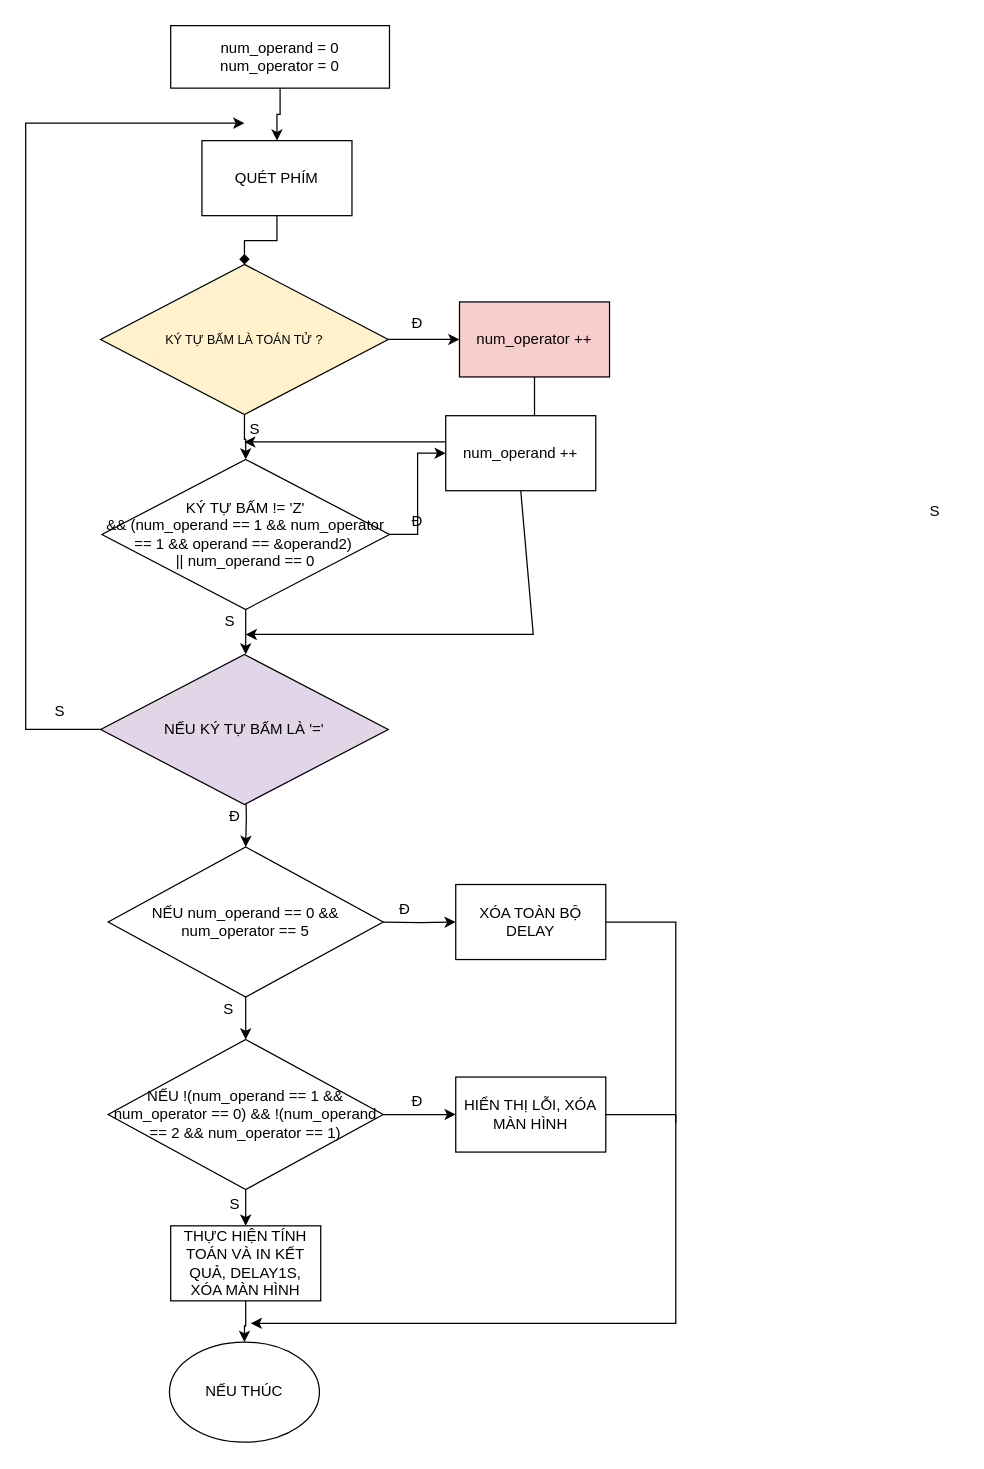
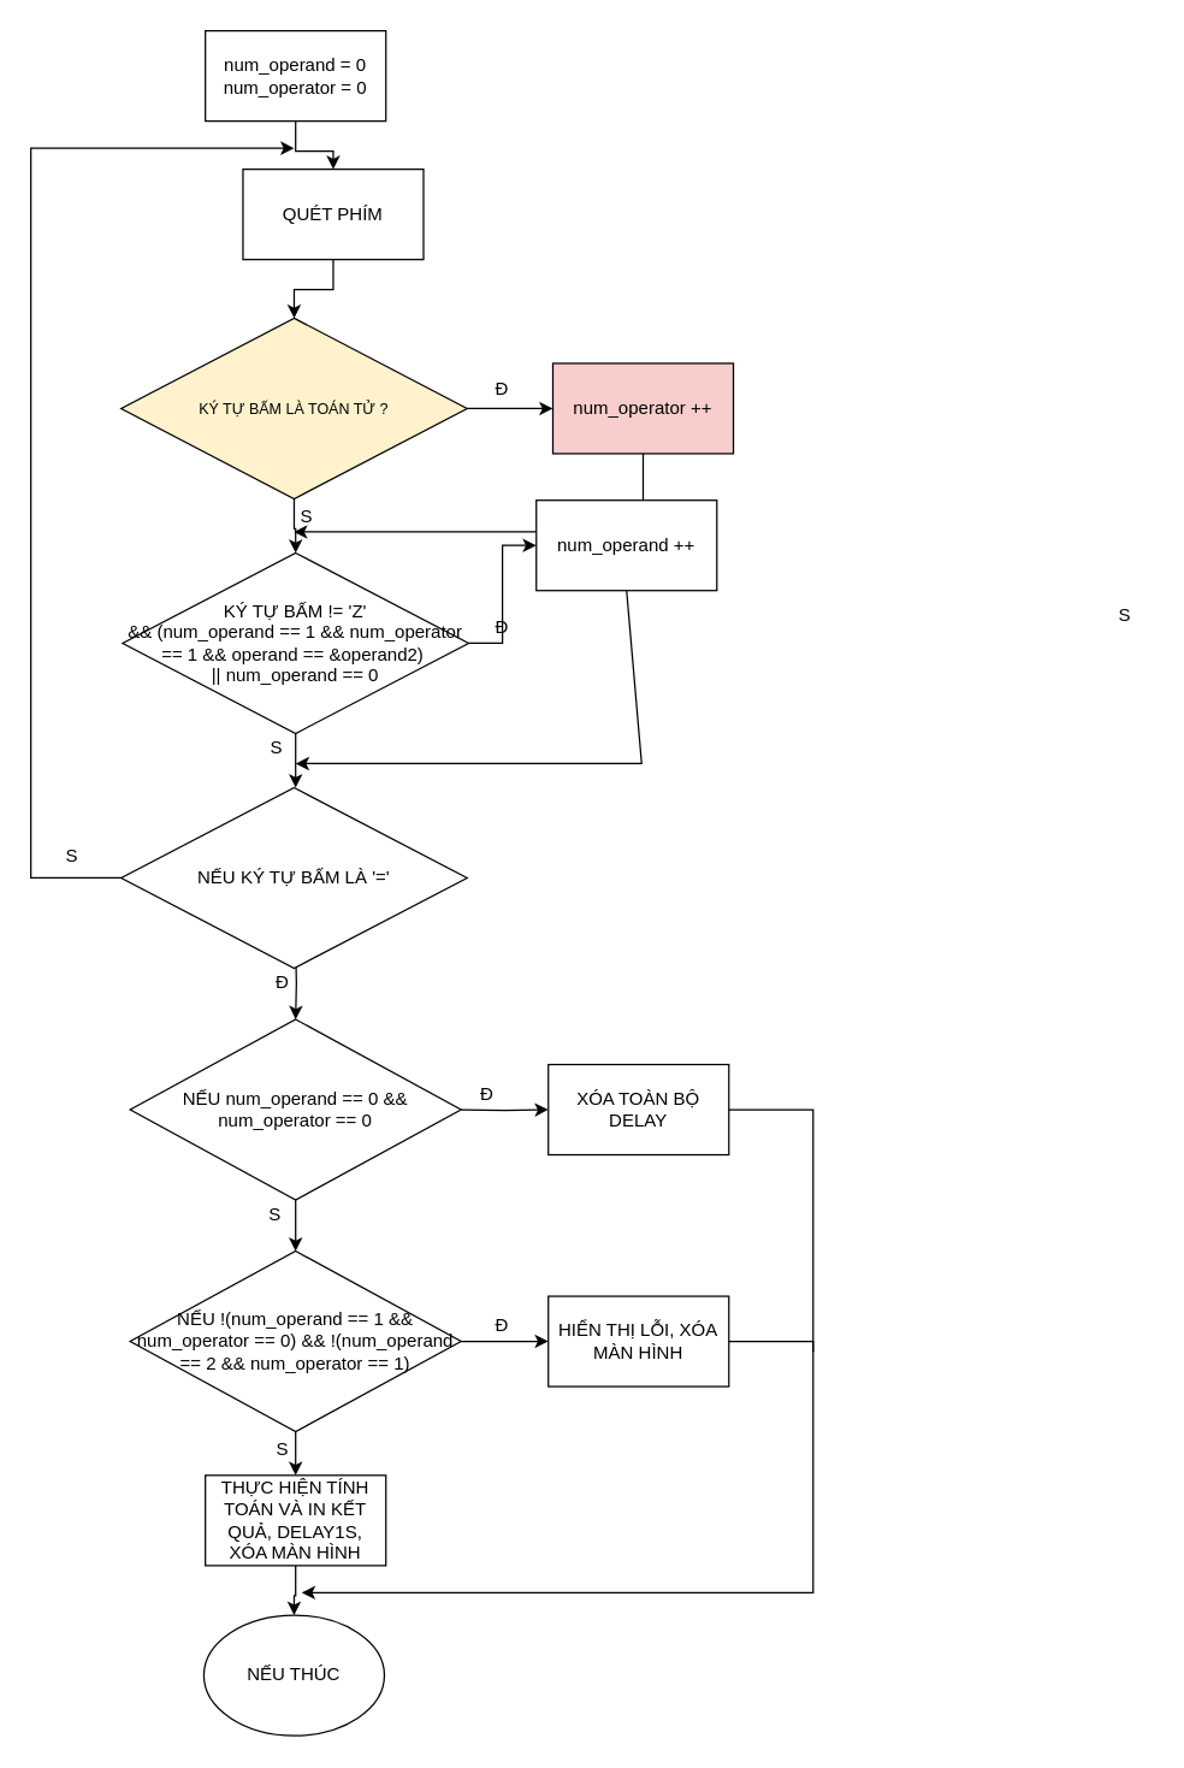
  <mxCell id="0" />
  <mxCell id="1" parent="0" />
  <mxCell id="2" value="" style="edgeStyle=orthogonalEdgeStyle;rounded=0;orthogonalLoop=1;jettySize=auto;html=1;" edge="1" parent="1" source="3" target="8"><mxGeometry relative="1" as="geometry" /></mxCell>
- <mxCell id="3" value="num_operand = 0&lt;br&gt;num_operator = 0" style="rounded=0;whiteSpace=wrap;html=1;" vertex="1" parent="1"><mxGeometry x="136" y="20" width="175" height="50" as="geometry" /></mxCell>
+ <mxCell id="3" value="num_operand = 0&lt;br&gt;num_operator = 0" style="rounded=0;whiteSpace=wrap;html=1;" vertex="1" parent="1"><mxGeometry x="136" y="20" width="120" height="60" as="geometry" /></mxCell>
  <mxCell id="4" value="" style="edgeStyle=orthogonalEdgeStyle;rounded=0;orthogonalLoop=1;jettySize=auto;html=1;" edge="1" parent="1" source="6" target="13"><mxGeometry relative="1" as="geometry" /></mxCell>
  <mxCell id="5" value="" style="edgeStyle=orthogonalEdgeStyle;rounded=0;orthogonalLoop=1;jettySize=auto;html=1;" edge="1" parent="1" source="6" target="9"><mxGeometry relative="1" as="geometry" /></mxCell>
  <mxCell id="6" value="&lt;font style=&quot;font-size: 10px;&quot;&gt;KÝ TỰ BẤM LÀ TOÁN TỬ ?&lt;/font&gt;" style="rhombus;whiteSpace=wrap;html=1;fillColor=#fff2cc;" vertex="1" parent="1"><mxGeometry x="80" y="211" width="230" height="120" as="geometry" /></mxCell>
- <mxCell id="7" value="" style="edgeStyle=orthogonalEdgeStyle;rounded=0;orthogonalLoop=1;jettySize=auto;html=1;endArrow=diamond;" edge="1" parent="1" source="8" target="6"><mxGeometry relative="1" as="geometry" /></mxCell>
+ <mxCell id="7" value="" style="edgeStyle=orthogonalEdgeStyle;rounded=0;orthogonalLoop=1;jettySize=auto;html=1;" edge="1" parent="1" source="8" target="6"><mxGeometry relative="1" as="geometry" /></mxCell>
  <mxCell id="8" value="QUÉT PHÍM" style="rounded=0;whiteSpace=wrap;html=1;" vertex="1" parent="1"><mxGeometry x="161" y="112" width="120" height="60" as="geometry" /></mxCell>
  <mxCell id="9" value="num_operator ++" style="rounded=0;whiteSpace=wrap;html=1;fillColor=#f8cecc;" vertex="1" parent="1"><mxGeometry x="367" y="241" width="120" height="60" as="geometry" /></mxCell>
  <mxCell id="10" value="Đ" style="text;html=1;strokeColor=none;fillColor=none;align=center;verticalAlign=middle;whiteSpace=wrap;rounded=0;" vertex="1" parent="1"><mxGeometry x="316" y="248" width="35" height="20" as="geometry" /></mxCell>
  <mxCell id="11" value="" style="edgeStyle=orthogonalEdgeStyle;rounded=0;orthogonalLoop=1;jettySize=auto;html=1;" edge="1" parent="1" source="13"><mxGeometry relative="1" as="geometry"><mxPoint x="196" y="523" as="targetPoint" /></mxGeometry></mxCell>
  <mxCell id="12" value="" style="edgeStyle=orthogonalEdgeStyle;rounded=0;orthogonalLoop=1;jettySize=auto;html=1;" edge="1" parent="1" source="13" target="16"><mxGeometry relative="1" as="geometry" /></mxCell>
  <mxCell id="13" value="KÝ TỰ BẤM != 'Z'&lt;br&gt;&amp;amp;&amp;amp; (num_operand == 1 &amp;amp;&amp;amp; num_operator == 1 &amp;amp;&amp;amp; operand == &amp;amp;operand2)&amp;nbsp;&lt;br&gt;||&amp;nbsp;num_operand == 0" style="rhombus;whiteSpace=wrap;html=1;" vertex="1" parent="1"><mxGeometry x="81" y="367" width="230" height="120" as="geometry" /></mxCell>
  <mxCell id="14" value="" style="endArrow=classic;html=1;rounded=0;entryX=0.25;entryY=1;entryDx=0;entryDy=0;exitX=0.5;exitY=1;exitDx=0;exitDy=0;" edge="1" parent="1" source="9" target="15"><mxGeometry width="50" height="50" relative="1" as="geometry"><mxPoint x="430" y="308" as="sourcePoint" /><mxPoint x="196" y="371" as="targetPoint" /><Array as="points"><mxPoint x="427" y="353" /></Array></mxGeometry></mxCell>
  <mxCell id="15" value="S" style="text;html=1;strokeColor=none;fillColor=none;align=center;verticalAlign=middle;whiteSpace=wrap;rounded=0;" vertex="1" parent="1"><mxGeometry x="186" y="333" width="35" height="20" as="geometry" /></mxCell>
  <mxCell id="16" value="num_operand ++" style="rounded=0;whiteSpace=wrap;html=1;" vertex="1" parent="1"><mxGeometry x="356" y="332" width="120" height="60" as="geometry" /></mxCell>
  <mxCell id="17" value="" style="edgeStyle=orthogonalEdgeStyle;rounded=0;orthogonalLoop=1;jettySize=auto;html=1;" edge="1" parent="1" target="20"><mxGeometry relative="1" as="geometry"><mxPoint x="196" y="628" as="sourcePoint" /></mxGeometry></mxCell>
- <mxCell id="18" value="NẾU KÝ TỰ BẤM LÀ '='" style="rhombus;whiteSpace=wrap;html=1;fillColor=#e1d5e7;" vertex="1" parent="1"><mxGeometry x="80" y="523" width="230" height="120" as="geometry" /></mxCell>
+ <mxCell id="18" value="NẾU KÝ TỰ BẤM LÀ '='" style="rhombus;whiteSpace=wrap;html=1;" vertex="1" parent="1"><mxGeometry x="80" y="523" width="230" height="120" as="geometry" /></mxCell>
  <mxCell id="19" value="" style="edgeStyle=orthogonalEdgeStyle;rounded=0;orthogonalLoop=1;jettySize=auto;html=1;" edge="1" parent="1" source="20" target="23"><mxGeometry relative="1" as="geometry" /></mxCell>
- <mxCell id="20" value="NẾU num_operand == 0 &amp;amp;&amp;amp; num_operator == 5" style="rhombus;whiteSpace=wrap;html=1;" vertex="1" parent="1"><mxGeometry x="86" y="677" width="220" height="120" as="geometry" /></mxCell>
+ <mxCell id="20" value="NẾU num_operand == 0 &amp;amp;&amp;amp; num_operator == 0" style="rhombus;whiteSpace=wrap;html=1;" vertex="1" parent="1"><mxGeometry x="86" y="677" width="220" height="120" as="geometry" /></mxCell>
  <mxCell id="21" value="" style="edgeStyle=orthogonalEdgeStyle;rounded=0;orthogonalLoop=1;jettySize=auto;html=1;" edge="1" parent="1" source="23" target="24"><mxGeometry relative="1" as="geometry" /></mxCell>
  <mxCell id="22" value="" style="edgeStyle=orthogonalEdgeStyle;rounded=0;orthogonalLoop=1;jettySize=auto;html=1;" edge="1" parent="1" source="23" target="26"><mxGeometry relative="1" as="geometry" /></mxCell>
  <mxCell id="23" value="NẾU&amp;nbsp;!(num_operand == 1 &amp;amp;&amp;amp; num_operator == 0) &amp;amp;&amp;amp; !(num_operand == 2 &amp;amp;&amp;amp; num_operator == 1)" style="rhombus;whiteSpace=wrap;html=1;" vertex="1" parent="1"><mxGeometry x="86" y="831" width="220" height="120" as="geometry" /></mxCell>
  <mxCell id="24" value="HIỂN THỊ LỖI, XÓA MÀN HÌNH" style="rounded=0;whiteSpace=wrap;html=1;" vertex="1" parent="1"><mxGeometry x="364" y="861" width="120" height="60" as="geometry" /></mxCell>
  <mxCell id="25" value="" style="edgeStyle=orthogonalEdgeStyle;rounded=0;orthogonalLoop=1;jettySize=auto;html=1;" edge="1" parent="1" source="26" target="40"><mxGeometry relative="1" as="geometry" /></mxCell>
  <mxCell id="26" value="THỰC HIỆN TÍNH TOÁN VÀ IN KẾT QUẢ, DELAY1S,&lt;br&gt;XÓA MÀN HÌNH" style="rounded=0;whiteSpace=wrap;html=1;" vertex="1" parent="1"><mxGeometry x="136" y="980" width="120" height="60" as="geometry" /></mxCell>
  <mxCell id="27" value="" style="endArrow=classic;html=1;rounded=0;exitX=0.5;exitY=1;exitDx=0;exitDy=0;" edge="1" parent="1" source="16"><mxGeometry width="50" height="50" relative="1" as="geometry"><mxPoint x="326" y="597" as="sourcePoint" /><mxPoint x="196" y="507" as="targetPoint" /><Array as="points"><mxPoint x="426" y="507" /></Array></mxGeometry></mxCell>
  <mxCell id="28" value="Đ" style="text;html=1;strokeColor=none;fillColor=none;align=center;verticalAlign=middle;whiteSpace=wrap;rounded=0;" vertex="1" parent="1"><mxGeometry x="316" y="407" width="35" height="20" as="geometry" /></mxCell>
  <mxCell id="29" value="S" style="text;html=1;strokeColor=none;fillColor=none;align=center;verticalAlign=middle;whiteSpace=wrap;rounded=0;" vertex="1" parent="1"><mxGeometry x="166" y="487" width="35" height="20" as="geometry" /></mxCell>
  <mxCell id="30" value="S" style="text;html=1;strokeColor=none;fillColor=none;align=center;verticalAlign=middle;whiteSpace=wrap;rounded=0;" vertex="1" parent="1"><mxGeometry x="730" y="399" width="35" height="20" as="geometry" /></mxCell>
  <mxCell id="31" value="Đ" style="text;html=1;strokeColor=none;fillColor=none;align=center;verticalAlign=middle;whiteSpace=wrap;rounded=0;" vertex="1" parent="1"><mxGeometry x="170" y="643" width="35" height="20" as="geometry" /></mxCell>
  <mxCell id="32" value="S" style="text;html=1;strokeColor=none;fillColor=none;align=center;verticalAlign=middle;whiteSpace=wrap;rounded=0;" vertex="1" parent="1"><mxGeometry x="165" y="797" width="35" height="20" as="geometry" /></mxCell>
  <mxCell id="33" value="S" style="text;html=1;strokeColor=none;fillColor=none;align=center;verticalAlign=middle;whiteSpace=wrap;rounded=0;" vertex="1" parent="1"><mxGeometry x="170" y="953" width="35" height="20" as="geometry" /></mxCell>
  <mxCell id="34" value="Đ" style="text;html=1;strokeColor=none;fillColor=none;align=center;verticalAlign=middle;whiteSpace=wrap;rounded=0;" vertex="1" parent="1"><mxGeometry x="316" y="871" width="35" height="20" as="geometry" /></mxCell>
  <mxCell id="35" value="" style="edgeStyle=orthogonalEdgeStyle;rounded=0;orthogonalLoop=1;jettySize=auto;html=1;" edge="1" parent="1" target="36"><mxGeometry relative="1" as="geometry"><mxPoint x="306" y="737" as="sourcePoint" /></mxGeometry></mxCell>
  <mxCell id="36" value="XÓA TOÀN BỘ DELAY" style="rounded=0;whiteSpace=wrap;html=1;" vertex="1" parent="1"><mxGeometry x="364" y="707" width="120" height="60" as="geometry" /></mxCell>
  <mxCell id="37" value="Đ" style="text;html=1;strokeColor=none;fillColor=none;align=center;verticalAlign=middle;whiteSpace=wrap;rounded=0;" vertex="1" parent="1"><mxGeometry x="306" y="717" width="35" height="20" as="geometry" /></mxCell>
  <mxCell id="38" value="" style="endArrow=classic;html=1;rounded=0;exitX=0;exitY=0.5;exitDx=0;exitDy=0;" edge="1" parent="1" source="18"><mxGeometry width="50" height="50" relative="1" as="geometry"><mxPoint x="340" y="-32" as="sourcePoint" /><mxPoint x="195" y="98" as="targetPoint" /><Array as="points"><mxPoint x="20" y="583" /><mxPoint x="20" y="98" /></Array></mxGeometry></mxCell>
  <mxCell id="39" value="S" style="text;html=1;strokeColor=none;fillColor=none;align=center;verticalAlign=middle;whiteSpace=wrap;rounded=0;" vertex="1" parent="1"><mxGeometry x="30" y="559" width="35" height="20" as="geometry" /></mxCell>
  <mxCell id="40" value="NẾU THÚC" style="ellipse;whiteSpace=wrap;html=1;" vertex="1" parent="1"><mxGeometry x="135" y="1073" width="120" height="80" as="geometry" /></mxCell>
  <mxCell id="41" value="" style="endArrow=none;html=1;rounded=0;exitX=1;exitY=0.5;exitDx=0;exitDy=0;" edge="1" parent="1" source="36"><mxGeometry width="50" height="50" relative="1" as="geometry"><mxPoint x="340" y="998" as="sourcePoint" /><mxPoint x="540" y="898" as="targetPoint" /><Array as="points"><mxPoint x="540" y="737" /></Array></mxGeometry></mxCell>
  <mxCell id="42" value="" style="endArrow=classic;html=1;rounded=0;exitX=1;exitY=0.5;exitDx=0;exitDy=0;" edge="1" parent="1" source="24"><mxGeometry width="50" height="50" relative="1" as="geometry"><mxPoint x="340" y="998" as="sourcePoint" /><mxPoint x="200" y="1058" as="targetPoint" /><Array as="points"><mxPoint x="540" y="891" /><mxPoint x="540" y="1058" /></Array></mxGeometry></mxCell>
